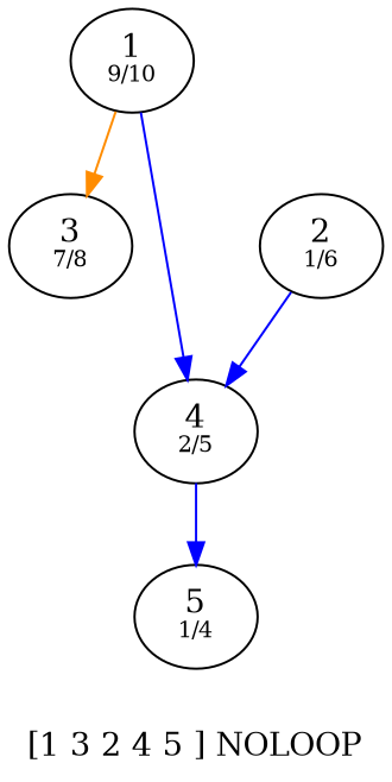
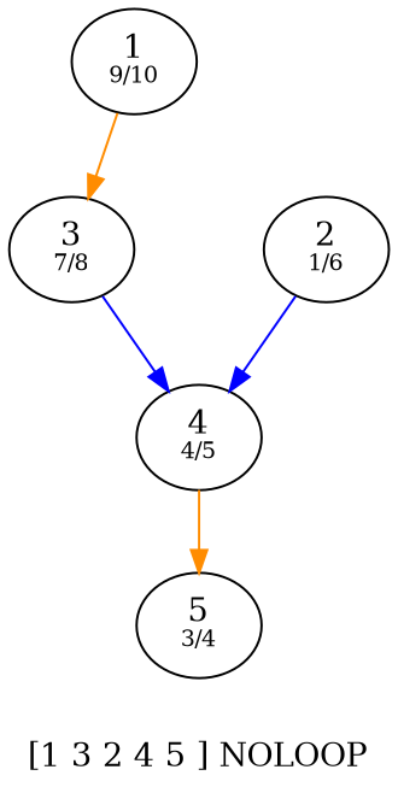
  digraph {
    label="[1 3 2 4 5 ] NOLOOP"
    edge [color=darkorange]
    n1 [label=<1<BR /><FONT POINT-SIZE="10">9/10</FONT>>]
    n2 [label=<3<BR /><FONT POINT-SIZE="10">7/8</FONT>>]
-   n3 [label=<4<BR /><FONT POINT-SIZE="10">2/5</FONT>>]
+   n3 [label=<4<BR /><FONT POINT-SIZE="10">4/5</FONT>>]
    n4 [label=<2<BR /><FONT POINT-SIZE="10">1/6</FONT>>]
-   n5 [label=<5<BR /><FONT POINT-SIZE="10">1/4</FONT>>]
+   n5 [label=<5<BR /><FONT POINT-SIZE="10">3/4</FONT>>]
    n1 -> n2
-   n1 -> n3 [color=blue]
-   n3 -> n5 [color=blue]
+   n2 -> n3 [color=blue]
+   n3 -> n5
    n4 -> n3 [color=blue]
  }
